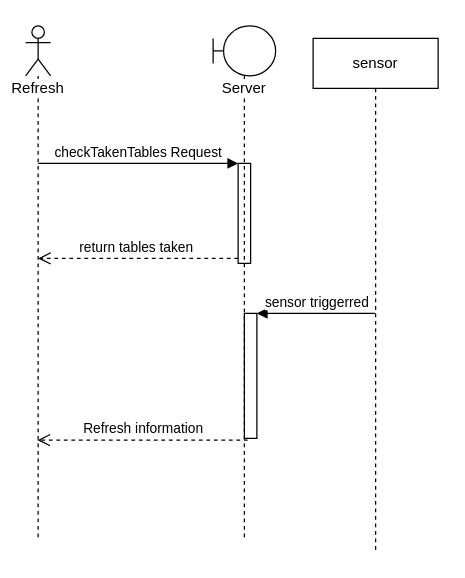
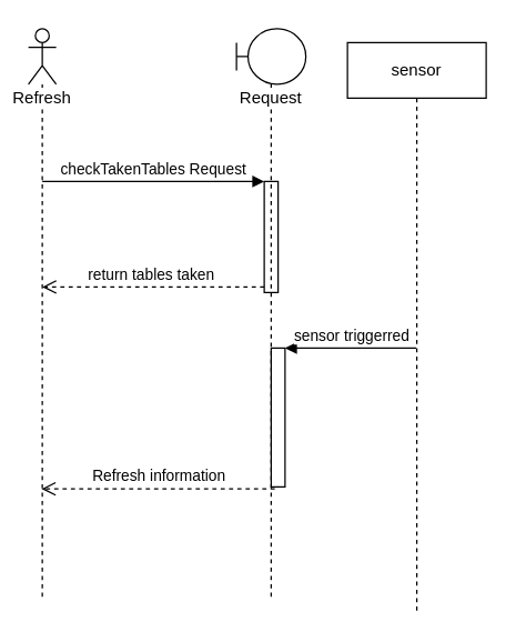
  <mxCell id="0" />
  <mxCell id="1" parent="0" />
  <mxCell id="2" value="Refresh" style="shape=umlLifeline;participant=umlActor;perimeter=lifelinePerimeter;whiteSpace=wrap;html=1;container=1;collapsible=0;recursiveResize=0;verticalAlign=top;spacingTop=36;labelBackgroundColor=#ffffff;outlineConnect=0;" vertex="1" parent="1"><mxGeometry x="20" y="20" width="20" height="410" as="geometry" /></mxCell>
  <mxCell id="3" value="" style="html=1;points=[];perimeter=orthogonalPerimeter;" vertex="1" parent="1"><mxGeometry x="190" y="130" width="10" height="80" as="geometry" /></mxCell>
  <mxCell id="4" value="checkTakenTables Request&lt;br&gt;" style="html=1;verticalAlign=bottom;endArrow=block;entryX=0;entryY=0;" edge="1" target="3" parent="1"><mxGeometry relative="1" as="geometry"><mxPoint x="30" y="130" as="sourcePoint" /></mxGeometry></mxCell>
  <mxCell id="5" value="return tables taken&amp;nbsp;" style="html=1;verticalAlign=bottom;endArrow=open;dashed=1;endSize=8;exitX=0;exitY=0.95;" edge="1" source="3" parent="1"><mxGeometry relative="1" as="geometry"><mxPoint x="30" y="206" as="targetPoint" /></mxGeometry></mxCell>
- <mxCell id="6" value="Server" style="shape=umlLifeline;participant=umlBoundary;perimeter=lifelinePerimeter;whiteSpace=wrap;html=1;container=1;collapsible=0;recursiveResize=0;verticalAlign=top;spacingTop=36;labelBackgroundColor=#ffffff;outlineConnect=0;" vertex="1" parent="1"><mxGeometry x="170" y="20" width="50" height="410" as="geometry" /></mxCell>
+ <mxCell id="6" value="Request" style="shape=umlLifeline;participant=umlBoundary;perimeter=lifelinePerimeter;whiteSpace=wrap;html=1;container=1;collapsible=0;recursiveResize=0;verticalAlign=top;spacingTop=36;labelBackgroundColor=#ffffff;outlineConnect=0;" vertex="1" parent="1"><mxGeometry x="170" y="20" width="50" height="410" as="geometry" /></mxCell>
  <mxCell id="7" value="" style="html=1;points=[];perimeter=orthogonalPerimeter;" vertex="1" parent="6"><mxGeometry x="25" y="230" width="10" height="100" as="geometry" /></mxCell>
  <mxCell id="8" value="sensor" style="shape=umlLifeline;perimeter=lifelinePerimeter;whiteSpace=wrap;html=1;container=1;collapsible=0;recursiveResize=0;outlineConnect=0;" vertex="1" parent="1"><mxGeometry x="250" y="30" width="100" height="410" as="geometry" /></mxCell>
  <mxCell id="9" value="sensor triggerred" style="html=1;verticalAlign=bottom;endArrow=block;entryX=1;entryY=0;" edge="1" target="7" parent="1" source="8"><mxGeometry relative="1" as="geometry"><mxPoint x="265" y="250" as="sourcePoint" /></mxGeometry></mxCell>
  <mxCell id="10" value="Refresh information" style="html=1;verticalAlign=bottom;endArrow=open;dashed=1;endSize=8;exitX=0.26;exitY=1.014;exitDx=0;exitDy=0;exitPerimeter=0;" edge="1" parent="1" source="7" target="2"><mxGeometry relative="1" as="geometry"><mxPoint x="40" y="243" as="targetPoint" /><mxPoint x="200" y="243" as="sourcePoint" /></mxGeometry></mxCell>
